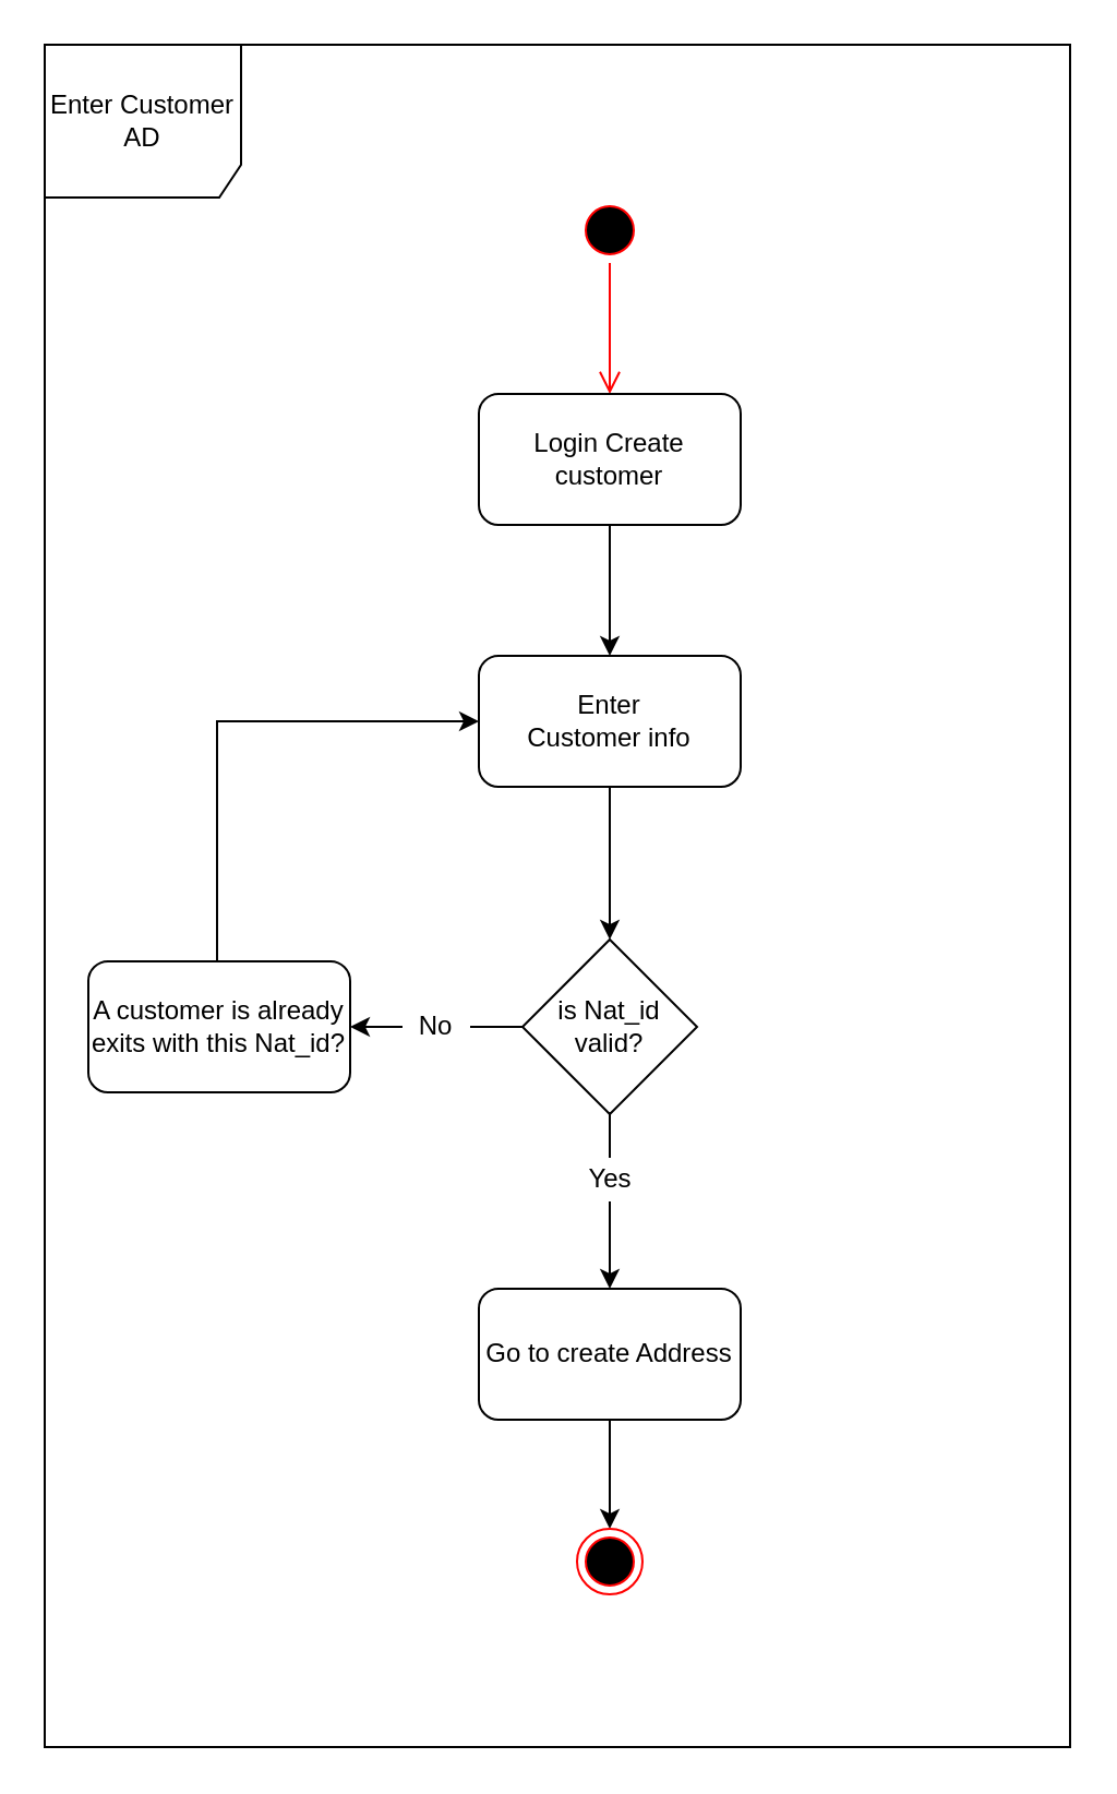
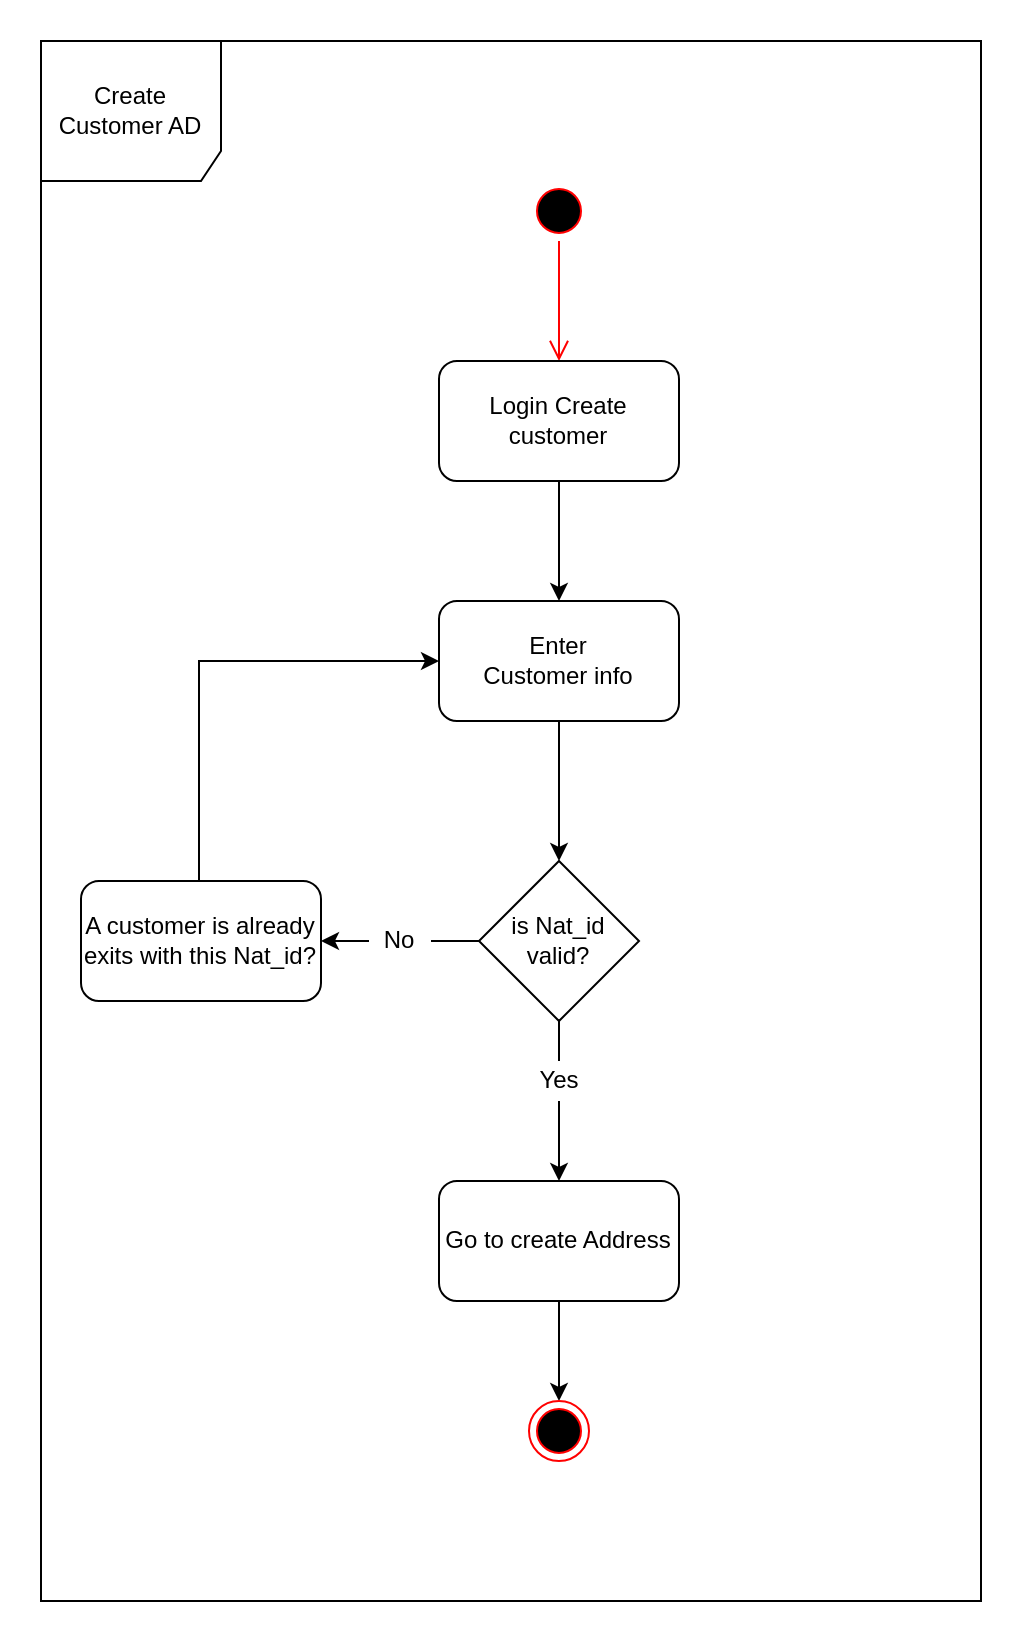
  <mxCell id="0" />
  <mxCell id="1" parent="0" />
  <mxCell id="2" value="" style="ellipse;html=1;shape=startState;fillColor=#000000;strokeColor=#ff0000;" vertex="1" parent="1"><mxGeometry x="264" y="90" width="30" height="30" as="geometry" /></mxCell>
  <mxCell id="3" value="" style="edgeStyle=orthogonalEdgeStyle;html=1;verticalAlign=bottom;endArrow=open;endSize=8;strokeColor=#ff0000;rounded=0;" edge="1" source="2" parent="1"><mxGeometry relative="1" as="geometry"><mxPoint x="279" y="180" as="targetPoint" /></mxGeometry></mxCell>
  <mxCell id="4" style="edgeStyle=orthogonalEdgeStyle;rounded=0;orthogonalLoop=1;jettySize=auto;html=1;" edge="1" parent="1" source="5"><mxGeometry relative="1" as="geometry"><mxPoint x="279" y="300" as="targetPoint" /></mxGeometry></mxCell>
  <mxCell id="5" value="Login Create customer" style="rounded=1;whiteSpace=wrap;html=1;" vertex="1" parent="1"><mxGeometry x="219" y="180" width="120" height="60" as="geometry" /></mxCell>
  <mxCell id="6" style="edgeStyle=orthogonalEdgeStyle;rounded=0;orthogonalLoop=1;jettySize=auto;html=1;" edge="1" parent="1" source="7"><mxGeometry relative="1" as="geometry"><mxPoint x="279" y="430" as="targetPoint" /></mxGeometry></mxCell>
  <mxCell id="7" value="Enter&lt;br&gt;Customer info" style="rounded=1;whiteSpace=wrap;html=1;" vertex="1" parent="1"><mxGeometry x="219" y="300" width="120" height="60" as="geometry" /></mxCell>
  <mxCell id="8" style="edgeStyle=orthogonalEdgeStyle;rounded=0;orthogonalLoop=1;jettySize=auto;html=1;startArrow=none;entryX=0.5;entryY=0;entryDx=0;entryDy=0;" edge="1" parent="1" source="13" target="12"><mxGeometry relative="1" as="geometry"><mxPoint x="279" y="560" as="targetPoint" /></mxGeometry></mxCell>
  <mxCell id="9" style="edgeStyle=orthogonalEdgeStyle;rounded=0;orthogonalLoop=1;jettySize=auto;html=1;startArrow=none;entryX=1;entryY=0.5;entryDx=0;entryDy=0;" edge="1" parent="1" source="17" target="16"><mxGeometry relative="1" as="geometry"><mxPoint x="160" y="470" as="targetPoint" /></mxGeometry></mxCell>
  <mxCell id="10" value="is Nat_id valid?" style="rhombus;whiteSpace=wrap;html=1;" vertex="1" parent="1"><mxGeometry x="239" y="430" width="80" height="80" as="geometry" /></mxCell>
  <mxCell id="11" style="edgeStyle=orthogonalEdgeStyle;rounded=0;orthogonalLoop=1;jettySize=auto;html=1;" edge="1" parent="1" source="12" target="19"><mxGeometry relative="1" as="geometry" /></mxCell>
  <mxCell id="12" value="Go to create Address" style="rounded=1;whiteSpace=wrap;html=1;" vertex="1" parent="1"><mxGeometry x="219" y="590" width="120" height="60" as="geometry" /></mxCell>
  <mxCell id="13" value="Yes" style="text;html=1;strokeColor=none;fillColor=none;align=center;verticalAlign=middle;whiteSpace=wrap;rounded=0;" vertex="1" parent="1"><mxGeometry x="253.5" y="530" width="51" height="20" as="geometry" /></mxCell>
  <mxCell id="14" value="" style="edgeStyle=orthogonalEdgeStyle;rounded=0;orthogonalLoop=1;jettySize=auto;html=1;endArrow=none;" edge="1" parent="1" source="10"><mxGeometry relative="1" as="geometry"><mxPoint x="279" y="520" as="targetPoint" /><mxPoint x="279" y="510" as="sourcePoint" /></mxGeometry></mxCell>
  <mxCell id="15" style="edgeStyle=orthogonalEdgeStyle;rounded=0;orthogonalLoop=1;jettySize=auto;html=1;exitX=0.5;exitY=0;exitDx=0;exitDy=0;" edge="1" parent="1"><mxGeometry relative="1" as="geometry"><mxPoint x="219" y="330" as="targetPoint" /><mxPoint x="99" y="440" as="sourcePoint" /><Array as="points"><mxPoint x="99" y="330" /><mxPoint x="218" y="330" /></Array></mxGeometry></mxCell>
  <mxCell id="16" value="A customer is already exits with this Nat_id?" style="rounded=1;whiteSpace=wrap;html=1;" vertex="1" parent="1"><mxGeometry x="40" y="440" width="120" height="60" as="geometry" /></mxCell>
  <mxCell id="17" value="No" style="text;html=1;strokeColor=none;fillColor=none;align=center;verticalAlign=middle;whiteSpace=wrap;rounded=0;" vertex="1" parent="1"><mxGeometry x="184" y="462.5" width="31" height="15" as="geometry" /></mxCell>
  <mxCell id="18" value="" style="edgeStyle=orthogonalEdgeStyle;rounded=0;orthogonalLoop=1;jettySize=auto;html=1;endArrow=none;" edge="1" parent="1" source="10" target="17"><mxGeometry relative="1" as="geometry"><mxPoint x="160" y="470" as="targetPoint" /><mxPoint x="239" y="470" as="sourcePoint" /></mxGeometry></mxCell>
  <mxCell id="19" value="" style="ellipse;html=1;shape=endState;fillColor=#000000;strokeColor=#ff0000;" vertex="1" parent="1"><mxGeometry x="264" y="700" width="30" height="30" as="geometry" /></mxCell>
- <mxCell id="20" value="Enter Customer AD" style="shape=umlFrame;whiteSpace=wrap;html=1;width=90;height=70;" vertex="1" parent="1"><mxGeometry x="20" y="20" width="470" height="780" as="geometry" /></mxCell>
+ <mxCell id="20" value="Create Customer AD" style="shape=umlFrame;whiteSpace=wrap;html=1;width=90;height=70;" vertex="1" parent="1"><mxGeometry x="20" y="20" width="470" height="780" as="geometry" /></mxCell>
